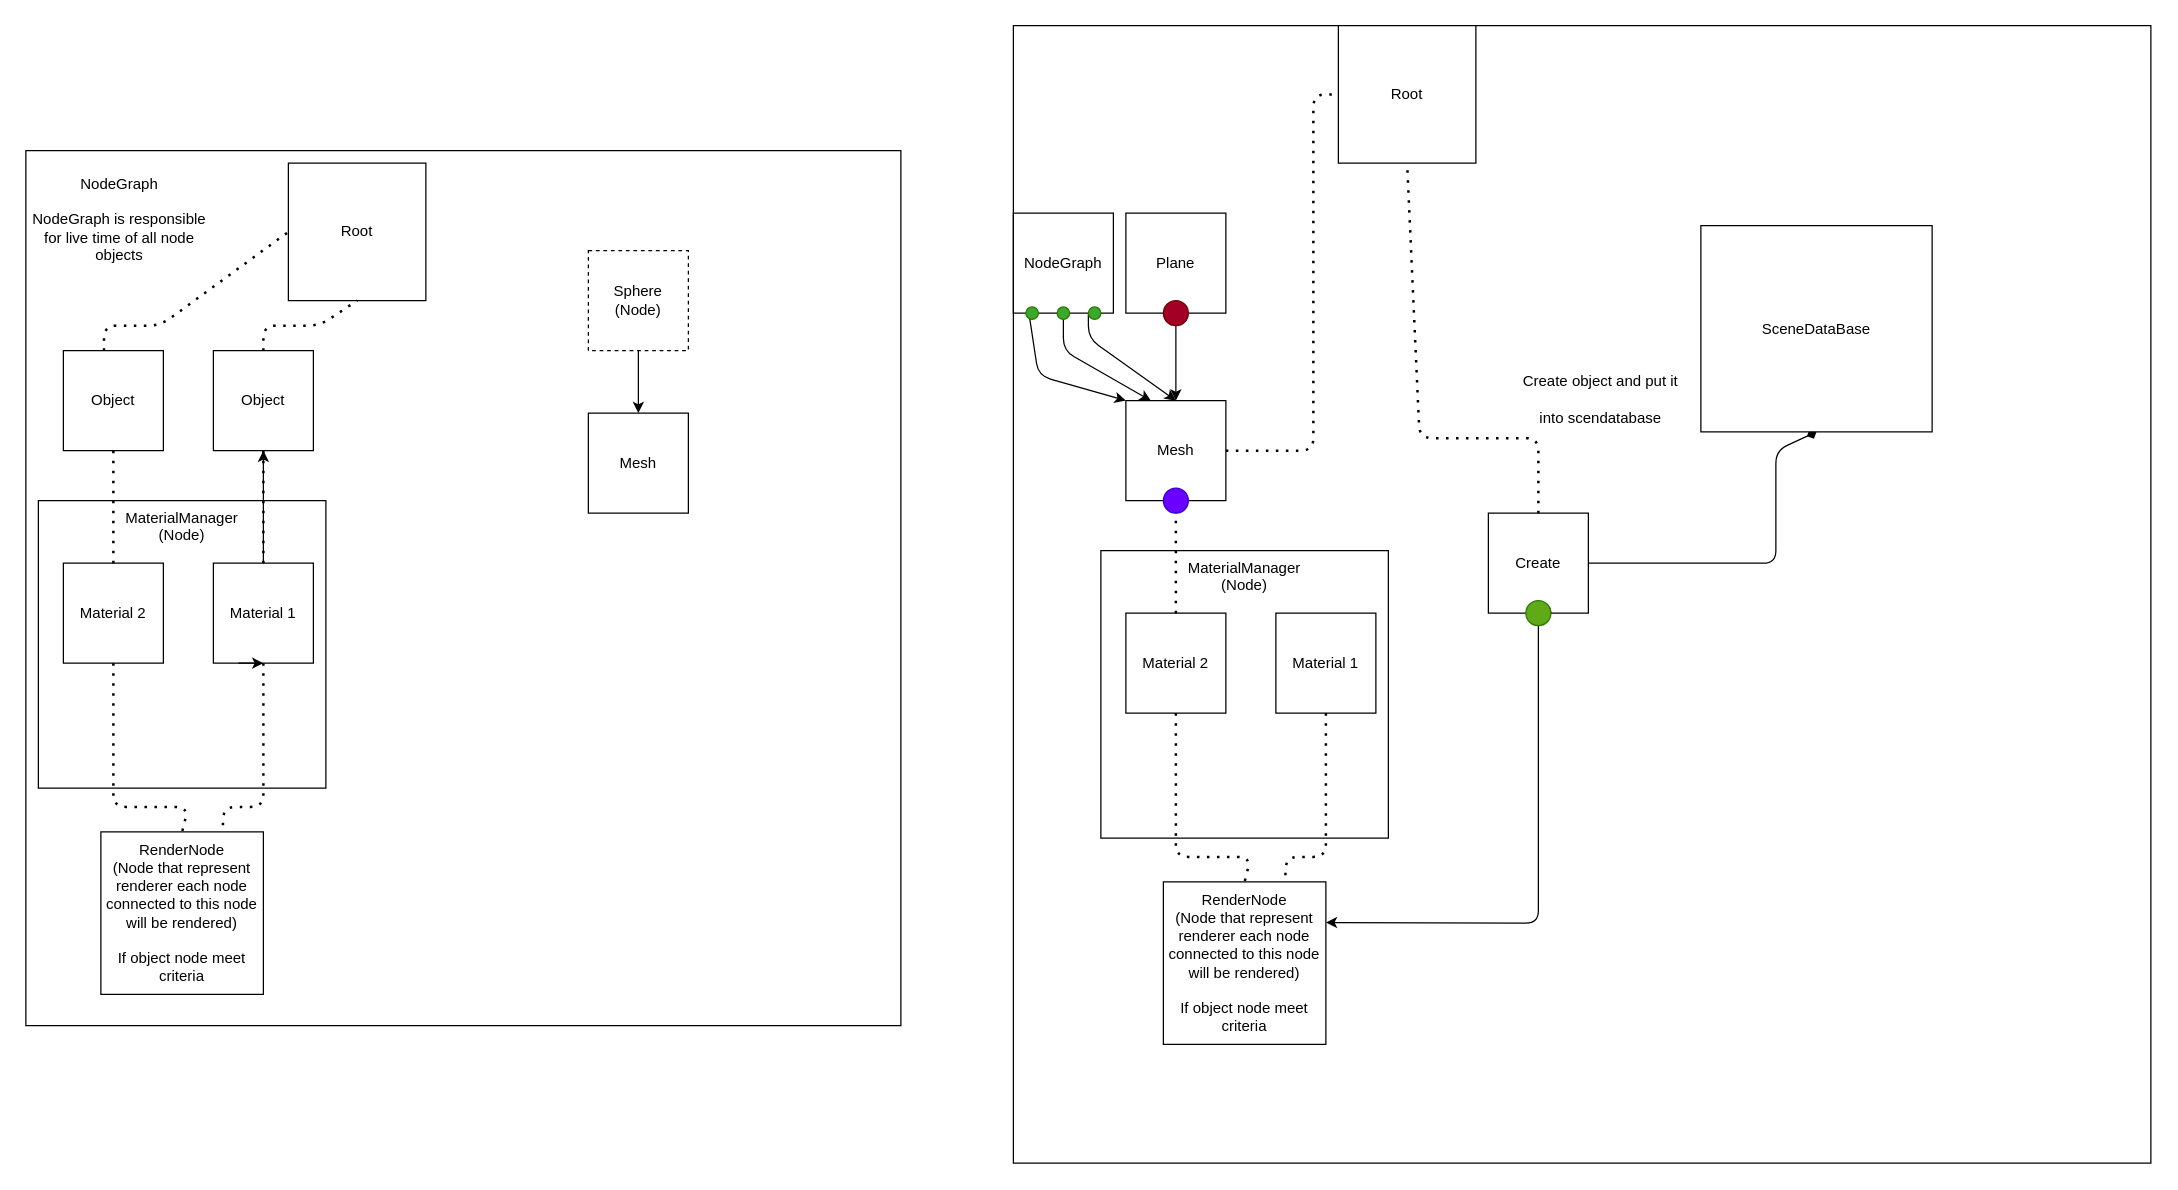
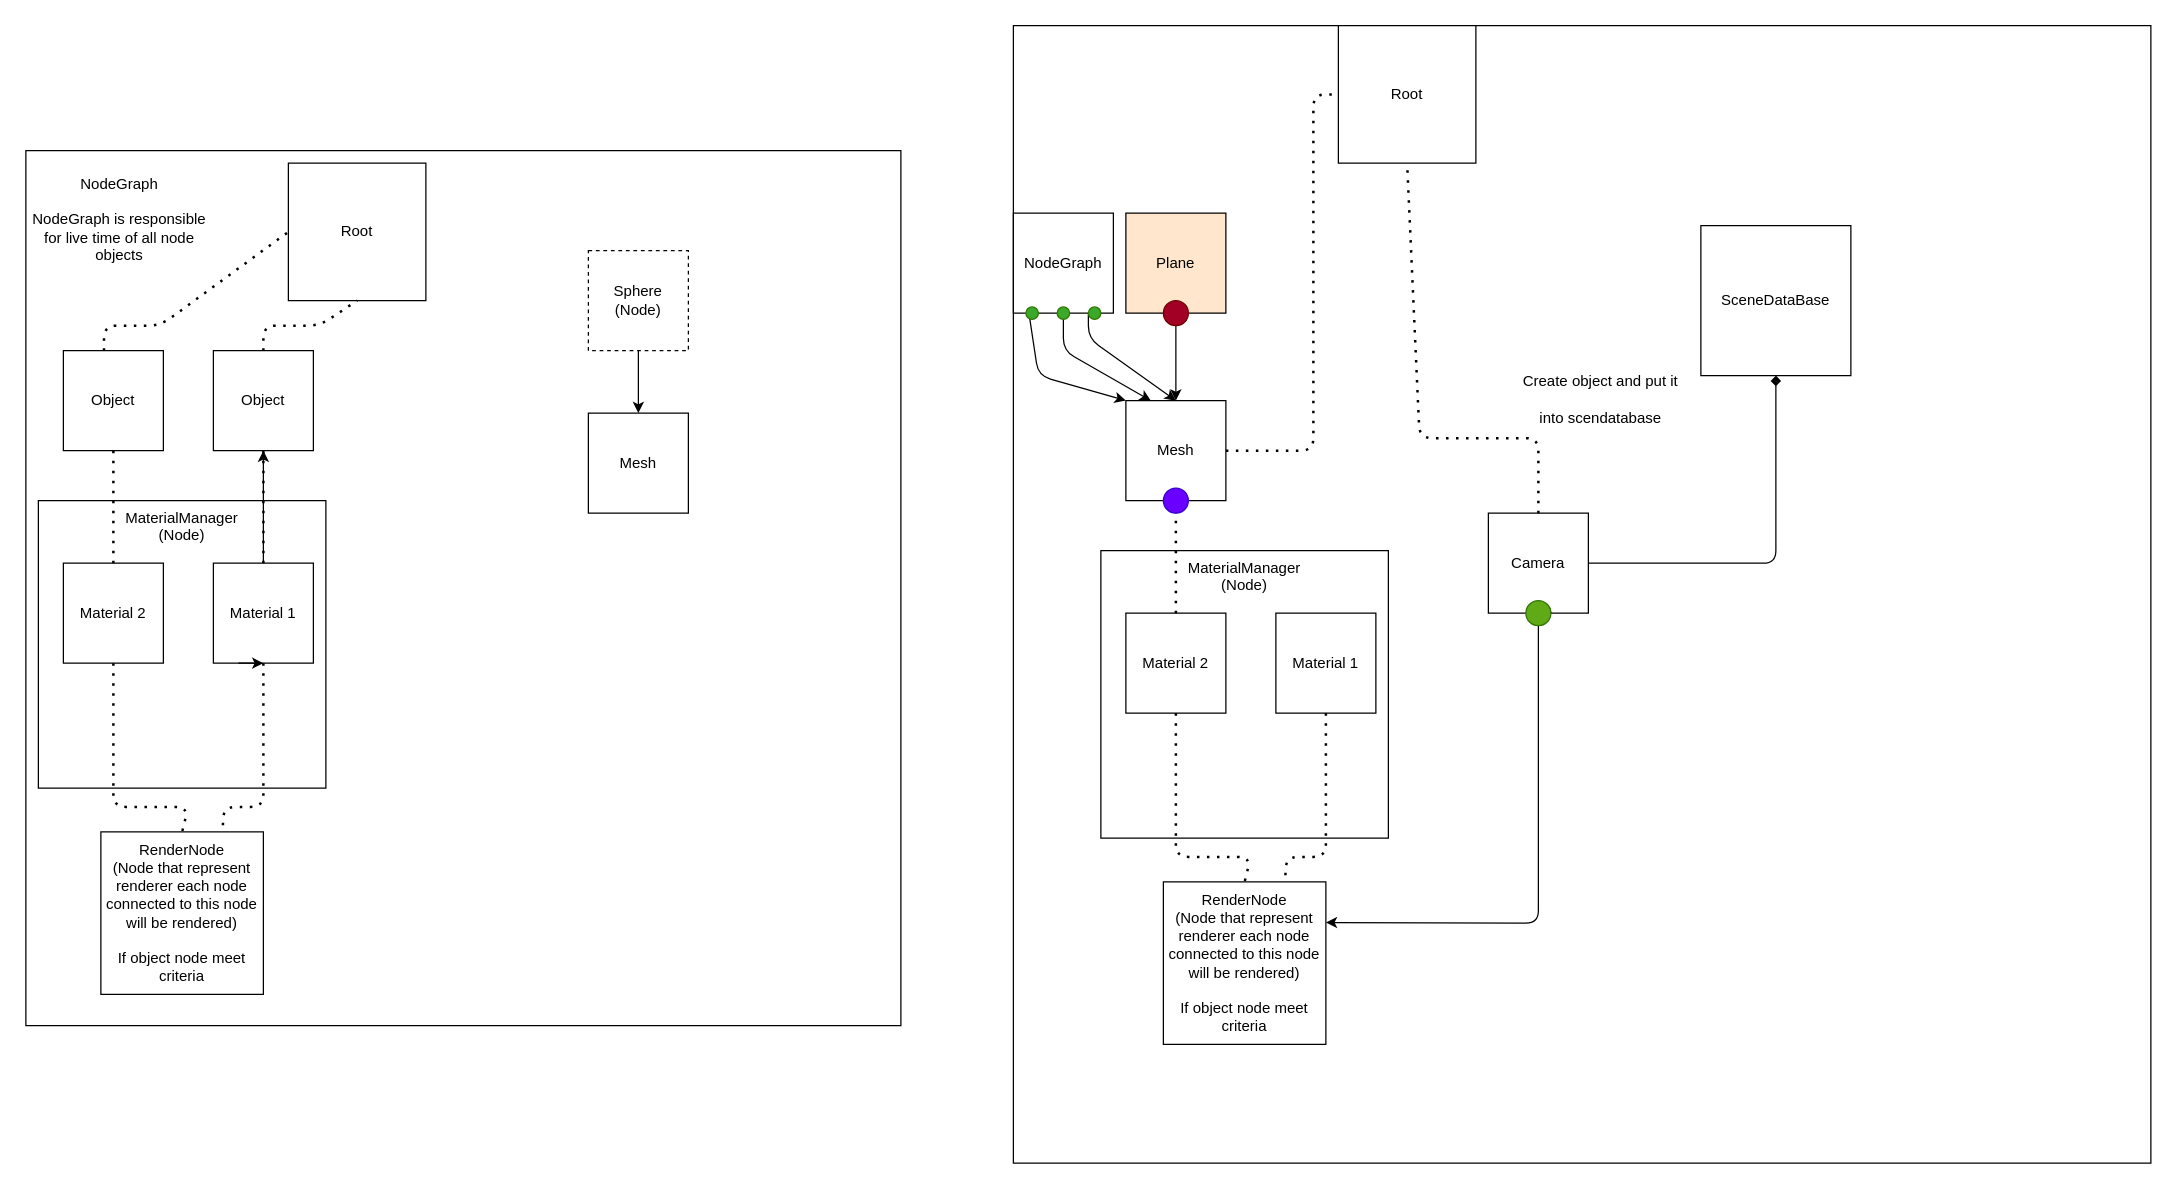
  <mxCell id="0" />
  <mxCell id="1" parent="0" />
  <mxCell id="2" value="" style="whiteSpace=wrap;html=1;aspect=fixed;" parent="1" vertex="1"><mxGeometry x="20" y="120" width="700" height="700" as="geometry" /></mxCell>
  <mxCell id="3" value="MaterialManager&lt;br&gt;(Node)" style="whiteSpace=wrap;html=1;aspect=fixed;verticalAlign=top;" parent="1" vertex="1"><mxGeometry x="30" y="400" width="230" height="230" as="geometry" /></mxCell>
  <mxCell id="4" value="NodeGraph&lt;br&gt;&lt;br&gt;NodeGraph is responsible for live time of all node objects" style="text;html=1;strokeColor=none;fillColor=none;align=center;verticalAlign=middle;whiteSpace=wrap;rounded=0;" parent="1" vertex="1"><mxGeometry x="20" y="130" width="150" height="90" as="geometry" /></mxCell>
  <mxCell id="5" value="Root" style="whiteSpace=wrap;html=1;aspect=fixed;" parent="1" vertex="1"><mxGeometry x="230" y="130" width="110" height="110" as="geometry" /></mxCell>
  <mxCell id="6" value="Object" style="whiteSpace=wrap;html=1;aspect=fixed;" parent="1" vertex="1"><mxGeometry x="170" y="280" width="80" height="80" as="geometry" /></mxCell>
  <mxCell id="7" value="" style="endArrow=none;dashed=1;html=1;dashPattern=1 3;strokeWidth=2;exitX=0.5;exitY=0;exitDx=0;exitDy=0;entryX=0.5;entryY=1;entryDx=0;entryDy=0;" parent="1" source="6" target="5" edge="1"><mxGeometry width="50" height="50" relative="1" as="geometry"><mxPoint x="130" y="270" as="sourcePoint" /><mxPoint x="180" y="220" as="targetPoint" /><Array as="points"><mxPoint x="210" y="260" /><mxPoint x="255" y="260" /></Array></mxGeometry></mxCell>
  <mxCell id="8" value="RenderNode&lt;br&gt;(Node that represent renderer each node connected to this node will be rendered)&lt;br&gt;&lt;br&gt;If object node meet criteria" style="whiteSpace=wrap;html=1;aspect=fixed;" parent="1" vertex="1"><mxGeometry x="80" y="665" width="130" height="130" as="geometry" /></mxCell>
  <mxCell id="9" value="" style="edgeStyle=none;html=1;" parent="1" source="10" target="6" edge="1"><mxGeometry relative="1" as="geometry" /></mxCell>
  <mxCell id="10" value="Material 1" style="whiteSpace=wrap;html=1;aspect=fixed;" parent="1" vertex="1"><mxGeometry x="170" y="450" width="80" height="80" as="geometry" /></mxCell>
  <mxCell id="11" value="" style="endArrow=none;dashed=1;html=1;dashPattern=1 3;strokeWidth=2;entryX=0.5;entryY=1;entryDx=0;entryDy=0;exitX=0.5;exitY=0;exitDx=0;exitDy=0;" parent="1" source="10" target="6" edge="1"><mxGeometry width="50" height="50" relative="1" as="geometry"><mxPoint x="100" y="460" as="sourcePoint" /><mxPoint x="150" y="410" as="targetPoint" /><Array as="points"><mxPoint x="210" y="390" /></Array></mxGeometry></mxCell>
  <mxCell id="12" value="Material 2" style="whiteSpace=wrap;html=1;aspect=fixed;" parent="1" vertex="1"><mxGeometry x="50" y="450" width="80" height="80" as="geometry" /></mxCell>
  <mxCell id="13" value="Object" style="whiteSpace=wrap;html=1;aspect=fixed;" parent="1" vertex="1"><mxGeometry x="50" y="280" width="80" height="80" as="geometry" /></mxCell>
  <mxCell id="14" value="" style="endArrow=none;dashed=1;html=1;dashPattern=1 3;strokeWidth=2;entryX=0.5;entryY=0;entryDx=0;entryDy=0;exitX=0.5;exitY=1;exitDx=0;exitDy=0;" parent="1" source="12" target="8" edge="1"><mxGeometry width="50" height="50" relative="1" as="geometry"><mxPoint x="220" y="625" as="sourcePoint" /><mxPoint x="130" y="675" as="targetPoint" /><Array as="points"><mxPoint x="90" y="645" /><mxPoint x="150" y="645" /></Array></mxGeometry></mxCell>
  <mxCell id="15" value="" style="endArrow=none;dashed=1;html=1;dashPattern=1 3;strokeWidth=2;entryX=0.5;entryY=1;entryDx=0;entryDy=0;exitX=0.5;exitY=0;exitDx=0;exitDy=0;" parent="1" source="12" target="13" edge="1"><mxGeometry width="50" height="50" relative="1" as="geometry"><mxPoint x="220" y="430" as="sourcePoint" /><mxPoint x="220" y="370" as="targetPoint" /><Array as="points" /></mxGeometry></mxCell>
  <mxCell id="16" value="" style="endArrow=none;dashed=1;html=1;dashPattern=1 3;strokeWidth=2;exitX=0.5;exitY=0;exitDx=0;exitDy=0;entryX=0;entryY=0.5;entryDx=0;entryDy=0;" parent="1" target="5" edge="1"><mxGeometry width="50" height="50" relative="1" as="geometry"><mxPoint x="82.5" y="280" as="sourcePoint" /><mxPoint x="158" y="240" as="targetPoint" /><Array as="points"><mxPoint x="82.5" y="260" /><mxPoint x="127.5" y="260" /></Array></mxGeometry></mxCell>
  <mxCell id="17" value="" style="endArrow=none;dashed=1;html=1;dashPattern=1 3;strokeWidth=2;entryX=0.75;entryY=0;entryDx=0;entryDy=0;exitX=0.5;exitY=1;exitDx=0;exitDy=0;" parent="1" source="10" target="8" edge="1"><mxGeometry width="50" height="50" relative="1" as="geometry"><mxPoint x="280" y="595" as="sourcePoint" /><mxPoint x="335" y="645" as="targetPoint" /><Array as="points"><mxPoint x="210" y="645" /><mxPoint x="178" y="645" /></Array></mxGeometry></mxCell>
  <mxCell id="18" style="edgeStyle=none;html=1;exitX=0.25;exitY=1;exitDx=0;exitDy=0;entryX=0.5;entryY=1;entryDx=0;entryDy=0;" parent="1" source="10" target="10" edge="1"><mxGeometry relative="1" as="geometry" /></mxCell>
  <mxCell id="19" value="Mesh&lt;br&gt;" style="whiteSpace=wrap;html=1;aspect=fixed;" parent="1" vertex="1"><mxGeometry x="470" y="330" width="80" height="80" as="geometry" /></mxCell>
  <mxCell id="20" style="edgeStyle=none;html=1;exitX=0.5;exitY=1;exitDx=0;exitDy=0;entryX=0.5;entryY=0;entryDx=0;entryDy=0;" parent="1" source="21" target="19" edge="1"><mxGeometry relative="1" as="geometry" /></mxCell>
  <mxCell id="21" value="Sphere&lt;br&gt;(Node)" style="whiteSpace=wrap;html=1;aspect=fixed;dashed=1;" parent="1" vertex="1"><mxGeometry x="470" y="200" width="80" height="80" as="geometry" /></mxCell>
  <mxCell id="22" value="" style="whiteSpace=wrap;html=1;aspect=fixed;" parent="1" vertex="1"><mxGeometry x="810" y="20" width="910" height="910" as="geometry" /></mxCell>
  <mxCell id="23" value="MaterialManager&lt;br&gt;(Node)" style="whiteSpace=wrap;html=1;aspect=fixed;verticalAlign=top;" parent="1" vertex="1"><mxGeometry x="880" y="440" width="230" height="230" as="geometry" /></mxCell>
  <mxCell id="24" style="edgeStyle=none;html=1;" edge="1" parent="1" source="25" target="22"><mxGeometry relative="1" as="geometry" /></mxCell>
  <mxCell id="25" value="Root" style="whiteSpace=wrap;html=1;aspect=fixed;" parent="1" vertex="1"><mxGeometry x="1070" y="20" width="110" height="110" as="geometry" /></mxCell>
  <mxCell id="26" style="edgeStyle=none;html=1;exitX=1;exitY=0.5;exitDx=0;exitDy=0;entryX=0.5;entryY=1;entryDx=0;entryDy=0;fontSize=24;endArrow=diamond;" parent="1" source="28" target="38" edge="1"><mxGeometry relative="1" as="geometry"><Array as="points"><mxPoint x="1420" y="450" /><mxPoint x="1420" y="360" /></Array></mxGeometry></mxCell>
  <mxCell id="27" style="edgeStyle=none;html=1;entryX=1;entryY=0.25;entryDx=0;entryDy=0;startArrow=none;" parent="1" source="41" target="30" edge="1"><mxGeometry relative="1" as="geometry"><Array as="points"><mxPoint x="1230" y="680" /><mxPoint x="1230" y="738" /></Array></mxGeometry></mxCell>
- <mxCell id="28" value="Create" style="whiteSpace=wrap;html=1;aspect=fixed;" parent="1" vertex="1"><mxGeometry x="1190" y="410" width="80" height="80" as="geometry" /></mxCell>
+ <mxCell id="28" value="Camera" style="whiteSpace=wrap;html=1;aspect=fixed;" parent="1" vertex="1"><mxGeometry x="1190" y="410" width="80" height="80" as="geometry" /></mxCell>
  <mxCell id="29" value="" style="endArrow=none;dashed=1;html=1;dashPattern=1 3;strokeWidth=2;exitX=0.5;exitY=0;exitDx=0;exitDy=0;entryX=0.5;entryY=1;entryDx=0;entryDy=0;" parent="1" source="28" target="25" edge="1"><mxGeometry width="50" height="50" relative="1" as="geometry"><mxPoint x="980" y="310" as="sourcePoint" /><mxPoint x="1030" y="260" as="targetPoint" /><Array as="points"><mxPoint x="1230" y="350" /><mxPoint x="1135" y="350" /></Array></mxGeometry></mxCell>
  <mxCell id="30" value="RenderNode&lt;br&gt;(Node that represent renderer each node connected to this node will be rendered)&lt;br&gt;&lt;br&gt;If object node meet criteria" style="whiteSpace=wrap;html=1;aspect=fixed;" parent="1" vertex="1"><mxGeometry x="930" y="705" width="130" height="130" as="geometry" /></mxCell>
  <mxCell id="31" value="Material 1" style="whiteSpace=wrap;html=1;aspect=fixed;" parent="1" vertex="1"><mxGeometry x="1020" y="490" width="80" height="80" as="geometry" /></mxCell>
  <mxCell id="32" value="Material 2" style="whiteSpace=wrap;html=1;aspect=fixed;" parent="1" vertex="1"><mxGeometry x="900" y="490" width="80" height="80" as="geometry" /></mxCell>
  <mxCell id="33" value="Mesh&lt;br&gt;" style="whiteSpace=wrap;html=1;aspect=fixed;" parent="1" vertex="1"><mxGeometry x="900" y="320" width="80" height="80" as="geometry" /></mxCell>
  <mxCell id="34" value="" style="endArrow=none;dashed=1;html=1;dashPattern=1 3;strokeWidth=2;entryX=0.5;entryY=0;entryDx=0;entryDy=0;exitX=0.5;exitY=1;exitDx=0;exitDy=0;" parent="1" source="32" target="30" edge="1"><mxGeometry width="50" height="50" relative="1" as="geometry"><mxPoint x="1070" y="665" as="sourcePoint" /><mxPoint x="980" y="715" as="targetPoint" /><Array as="points"><mxPoint x="940" y="685" /><mxPoint x="1000" y="685" /></Array></mxGeometry></mxCell>
  <mxCell id="35" value="" style="endArrow=none;dashed=1;html=1;dashPattern=1 3;strokeWidth=2;entryX=0.5;entryY=1;entryDx=0;entryDy=0;exitX=0.5;exitY=0;exitDx=0;exitDy=0;" parent="1" source="32" target="33" edge="1"><mxGeometry width="50" height="50" relative="1" as="geometry"><mxPoint x="1070" y="470" as="sourcePoint" /><mxPoint x="1070" y="410" as="targetPoint" /><Array as="points" /></mxGeometry></mxCell>
  <mxCell id="36" value="" style="endArrow=none;dashed=1;html=1;dashPattern=1 3;strokeWidth=2;entryX=0;entryY=0.5;entryDx=0;entryDy=0;exitX=1;exitY=0.5;exitDx=0;exitDy=0;" parent="1" source="33" target="25" edge="1"><mxGeometry width="50" height="50" relative="1" as="geometry"><mxPoint x="932.5" y="320" as="sourcePoint" /><mxPoint x="1008" y="280" as="targetPoint" /><Array as="points"><mxPoint x="1050" y="360" /><mxPoint x="1050" y="75" /></Array></mxGeometry></mxCell>
  <mxCell id="37" value="" style="endArrow=none;dashed=1;html=1;dashPattern=1 3;strokeWidth=2;entryX=0.75;entryY=0;entryDx=0;entryDy=0;exitX=0.5;exitY=1;exitDx=0;exitDy=0;" parent="1" source="31" target="30" edge="1"><mxGeometry width="50" height="50" relative="1" as="geometry"><mxPoint x="1130" y="635" as="sourcePoint" /><mxPoint x="1185" y="685" as="targetPoint" /><Array as="points"><mxPoint x="1060" y="685" /><mxPoint x="1028" y="685" /></Array></mxGeometry></mxCell>
- <mxCell id="38" value="SceneDataBase" style="whiteSpace=wrap;html=1;aspect=fixed;" parent="1" vertex="1"><mxGeometry x="1360" y="180" width="185" height="165" as="geometry" /></mxCell>
+ <mxCell id="38" value="SceneDataBase" style="whiteSpace=wrap;html=1;aspect=fixed;" parent="1" vertex="1"><mxGeometry x="1360" y="180" width="120" height="120" as="geometry" /></mxCell>
  <mxCell id="39" value="&lt;font style=&quot;font-size: 12px;&quot;&gt;Create object and put it into scendatabase&lt;/font&gt;" style="text;html=1;strokeColor=none;fillColor=none;align=center;verticalAlign=middle;whiteSpace=wrap;rounded=0;fontSize=24;" parent="1" vertex="1"><mxGeometry x="1210" y="295" width="140" height="40" as="geometry" /></mxCell>
  <mxCell id="40" value="" style="edgeStyle=none;html=1;entryX=1;entryY=0.25;entryDx=0;entryDy=0;endArrow=none;" parent="1" source="28" target="41" edge="1"><mxGeometry relative="1" as="geometry"><mxPoint x="1230" y="490" as="sourcePoint" /><mxPoint x="1060" y="737.5" as="targetPoint" /><Array as="points" /></mxGeometry></mxCell>
  <mxCell id="41" value="" style="ellipse;whiteSpace=wrap;html=1;aspect=fixed;fillColor=#60a917;fontColor=#ffffff;strokeColor=#2D7600;" parent="1" vertex="1"><mxGeometry x="1220" y="480" width="20" height="20" as="geometry" /></mxCell>
  <mxCell id="42" style="edgeStyle=none;html=1;exitX=0.5;exitY=1;exitDx=0;exitDy=0;entryX=0.5;entryY=0;entryDx=0;entryDy=0;startArrow=none;" parent="1" source="45" target="33" edge="1"><mxGeometry relative="1" as="geometry" /></mxCell>
- <mxCell id="43" value="Plane" style="whiteSpace=wrap;html=1;aspect=fixed;" parent="1" vertex="1"><mxGeometry x="900" y="170" width="80" height="80" as="geometry" /></mxCell>
+ <mxCell id="43" value="Plane" style="whiteSpace=wrap;html=1;aspect=fixed;fillColor=#ffe6cc;" parent="1" vertex="1"><mxGeometry x="900" y="170" width="80" height="80" as="geometry" /></mxCell>
  <mxCell id="44" value="" style="edgeStyle=none;html=1;exitX=0.5;exitY=1;exitDx=0;exitDy=0;entryX=0.5;entryY=0;entryDx=0;entryDy=0;endArrow=none;" parent="1" source="43" target="45" edge="1"><mxGeometry relative="1" as="geometry"><mxPoint x="940" y="250" as="sourcePoint" /><mxPoint x="940" y="320" as="targetPoint" /></mxGeometry></mxCell>
  <mxCell id="45" value="" style="ellipse;whiteSpace=wrap;html=1;aspect=fixed;fillColor=#a20025;fontColor=#ffffff;strokeColor=#6F0000;" parent="1" vertex="1"><mxGeometry x="930" y="240" width="20" height="20" as="geometry" /></mxCell>
  <mxCell id="46" value="" style="ellipse;whiteSpace=wrap;html=1;aspect=fixed;fillColor=#6a00ff;fontColor=#ffffff;strokeColor=#3700CC;" parent="1" vertex="1"><mxGeometry x="930" y="390" width="20" height="20" as="geometry" /></mxCell>
  <mxCell id="47" style="edgeStyle=none;html=1;exitX=0.5;exitY=1;exitDx=0;exitDy=0;entryX=0.25;entryY=0;entryDx=0;entryDy=0;" parent="1" source="50" target="33" edge="1"><mxGeometry relative="1" as="geometry"><Array as="points"><mxPoint x="850" y="280" /></Array></mxGeometry></mxCell>
  <mxCell id="48" style="edgeStyle=none;html=1;exitX=0.75;exitY=1;exitDx=0;exitDy=0;entryX=0.5;entryY=0;entryDx=0;entryDy=0;" parent="1" source="50" target="33" edge="1"><mxGeometry relative="1" as="geometry"><Array as="points"><mxPoint x="870" y="270" /></Array></mxGeometry></mxCell>
  <mxCell id="49" style="edgeStyle=none;html=1;exitX=0.25;exitY=1;exitDx=0;exitDy=0;entryX=0;entryY=0;entryDx=0;entryDy=0;startArrow=none;" parent="1" source="52" target="33" edge="1"><mxGeometry relative="1" as="geometry"><Array as="points"><mxPoint x="830" y="300" /></Array></mxGeometry></mxCell>
  <mxCell id="50" value="NodeGraph&lt;br&gt;" style="whiteSpace=wrap;html=1;aspect=fixed;" parent="1" vertex="1"><mxGeometry x="810" y="170" width="80" height="80" as="geometry" /></mxCell>
  <mxCell id="51" value="" style="edgeStyle=none;html=1;exitX=0.25;exitY=1;exitDx=0;exitDy=0;entryX=0;entryY=0;entryDx=0;entryDy=0;endArrow=none;" parent="1" source="50" target="52" edge="1"><mxGeometry relative="1" as="geometry"><mxPoint x="830" y="250" as="sourcePoint" /><mxPoint x="900" y="320" as="targetPoint" /><Array as="points" /></mxGeometry></mxCell>
  <mxCell id="52" value="" style="ellipse;whiteSpace=wrap;html=1;aspect=fixed;fillColor=#3AA929;strokeColor=#2D7600;fontColor=#ffffff;" parent="1" vertex="1"><mxGeometry x="820" y="245" width="10" height="10" as="geometry" /></mxCell>
  <mxCell id="53" value="" style="ellipse;whiteSpace=wrap;html=1;aspect=fixed;fillColor=#3AA929;strokeColor=#2D7600;fontColor=#ffffff;" parent="1" vertex="1"><mxGeometry x="845" y="245" width="10" height="10" as="geometry" /></mxCell>
  <mxCell id="54" value="" style="ellipse;whiteSpace=wrap;html=1;aspect=fixed;fillColor=#3AA929;strokeColor=#2D7600;fontColor=#ffffff;" parent="1" vertex="1"><mxGeometry x="870" y="245" width="10" height="10" as="geometry" /></mxCell>
